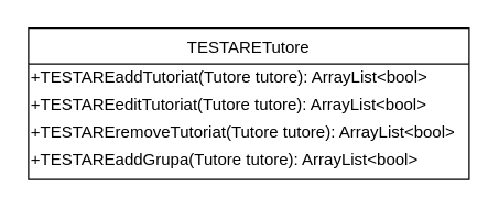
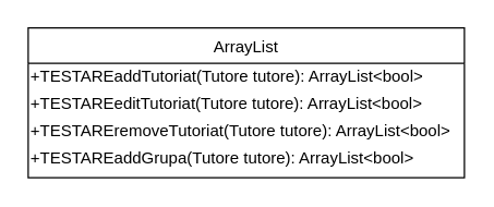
  <mxCell id="0" />
  <mxCell id="1" parent="0" />
- <mxCell id="2" value="TESTARETutore" style="swimlane;fontStyle=0;align=center;verticalAlign=top;childLayout=stackLayout;horizontal=1;startSize=26;horizontalStack=0;resizeParent=1;resizeLast=0;collapsible=1;marginBottom=0;rounded=0;shadow=0;strokeWidth=1;" parent="1" vertex="1"><mxGeometry x="20" y="20" width="320" height="110" as="geometry"><mxRectangle x="550" y="140" width="160" height="26" as="alternateBounds" /></mxGeometry></mxCell>
+ <mxCell id="2" value="ArrayList" style="swimlane;fontStyle=0;align=center;verticalAlign=top;childLayout=stackLayout;horizontal=1;startSize=26;horizontalStack=0;resizeParent=1;resizeLast=0;collapsible=1;marginBottom=0;rounded=0;shadow=0;strokeWidth=1;" parent="1" vertex="1"><mxGeometry x="20" y="20" width="320" height="110" as="geometry"><mxRectangle x="550" y="140" width="160" height="26" as="alternateBounds" /></mxGeometry></mxCell>
  <mxCell id="3" value="+TESTAREaddTutoriat(Tutore tutore): ArrayList&amp;lt;bool&amp;gt;" style="text;html=1;align=left;verticalAlign=middle;resizable=0;points=[];autosize=1;" vertex="1" parent="2"><mxGeometry y="26" width="320" height="20" as="geometry" /></mxCell>
  <mxCell id="4" value="&lt;span&gt;+TESTAREeditTutoriat(Tutore tutore): ArrayList&amp;lt;bool&amp;gt;&lt;/span&gt;" style="text;html=1;align=left;verticalAlign=middle;resizable=0;points=[];autosize=1;" vertex="1" parent="2"><mxGeometry y="46" width="320" height="20" as="geometry" /></mxCell>
  <mxCell id="5" value="+TESTAREremoveTutoriat(Tutore tutore): ArrayList&amp;lt;bool&amp;gt;" style="text;html=1;align=left;verticalAlign=middle;resizable=0;points=[];autosize=1;" vertex="1" parent="2"><mxGeometry y="66" width="320" height="20" as="geometry" /></mxCell>
  <mxCell id="6" value="&lt;span&gt;+TESTAREaddGrupa(Tutore tutore): ArrayList&amp;lt;bool&amp;gt;&lt;/span&gt;" style="text;html=1;align=left;verticalAlign=middle;resizable=0;points=[];autosize=1;" vertex="1" parent="2"><mxGeometry y="86" width="320" height="20" as="geometry" /></mxCell>
